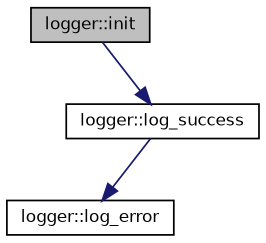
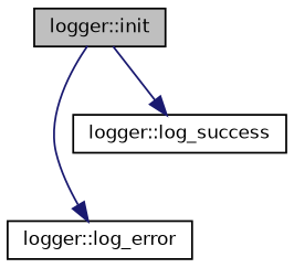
  digraph {
    rankdir=TB
    node [color=black fontname=Helvetica fontsize=10 shape=record]
    edge [color=midnightblue fontname=Helvetica fontsize=10 labelfontname=Helvetica labelfontsize=10 style=solid]
    n1 [fillcolor=grey75 fontcolor=black height=0.2 label="logger::init" style=filled width=0.4]
    n2 [height=0.2 label="logger::log_error" width=0.4]
    n3 [height=0.2 label="logger::log_success" width=0.4]
-   n3 -> n2
+   n1 -> n2
    n1 -> n3
  }
